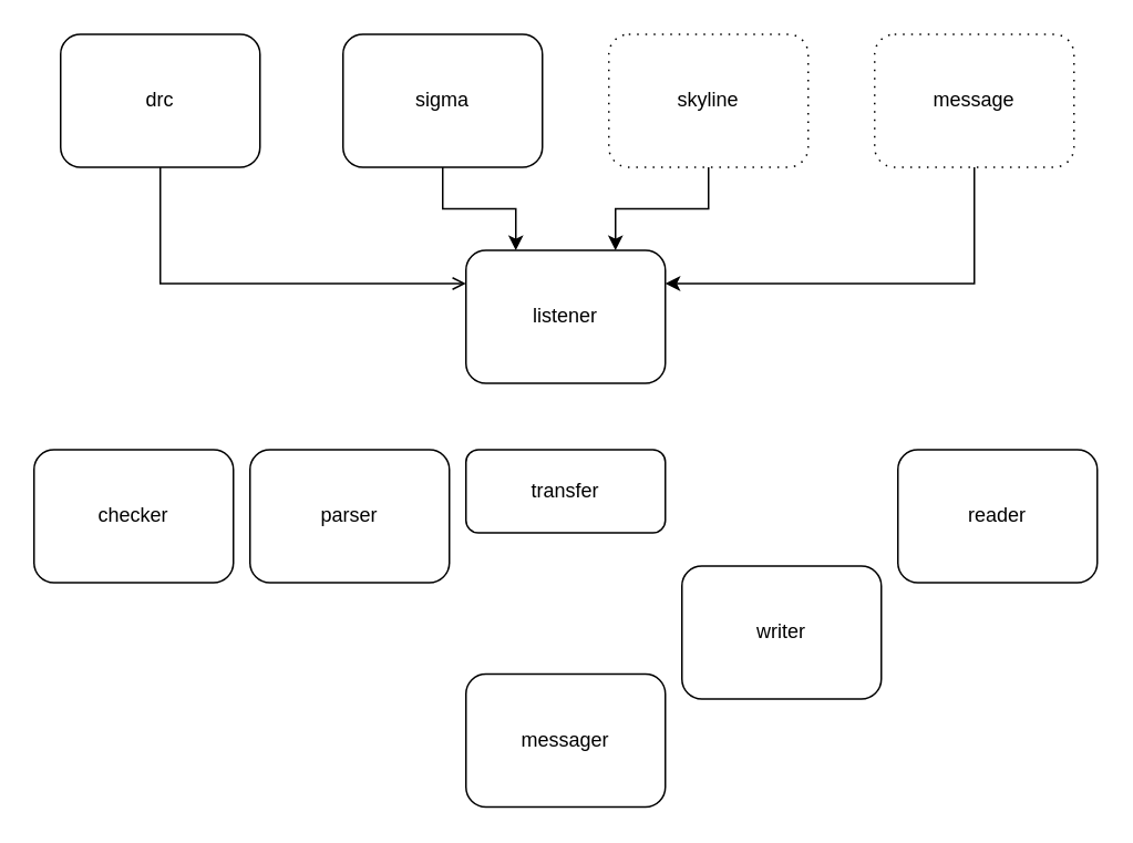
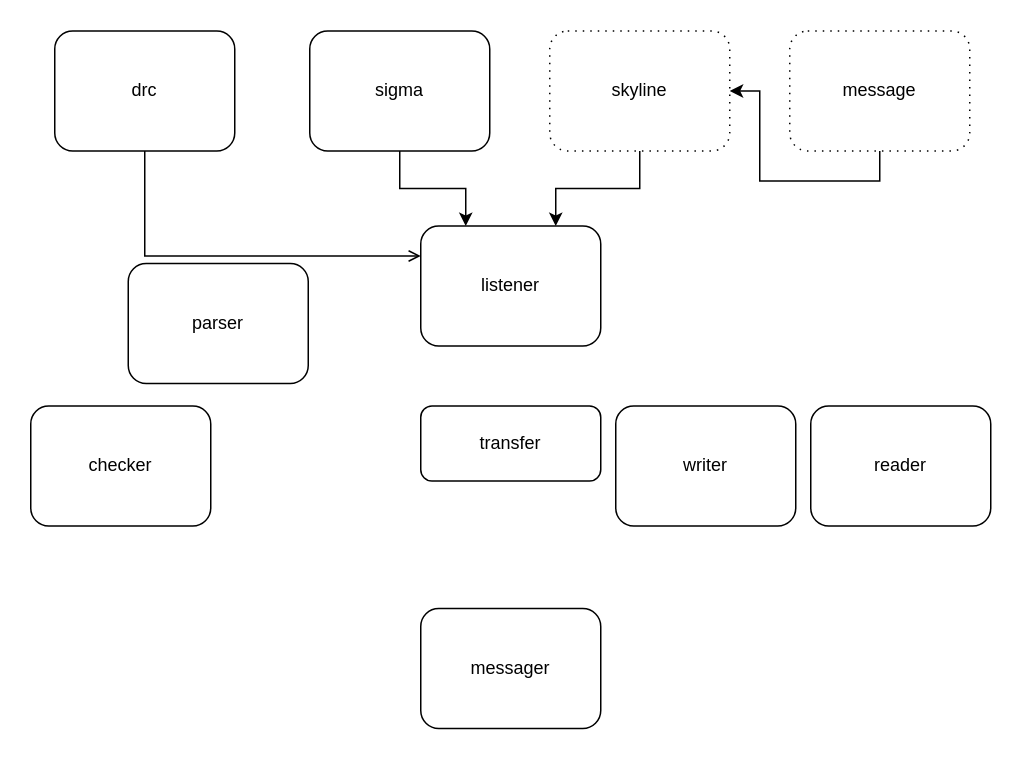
  <mxCell id="0" />
  <mxCell id="1" parent="0" />
- <mxCell id="2" style="edgeStyle=orthogonalEdgeStyle;rounded=0;orthogonalLoop=1;jettySize=auto;html=1;exitX=0.5;exitY=1;exitDx=0;exitDy=0;entryX=1;entryY=0.25;entryDx=0;entryDy=0;" edge="1" parent="1" source="3" target="10"><mxGeometry relative="1" as="geometry" /></mxCell>
+ <mxCell id="2" style="edgeStyle=orthogonalEdgeStyle;rounded=0;orthogonalLoop=1;jettySize=auto;html=1;exitX=0.5;exitY=1;exitDx=0;exitDy=0;" edge="1" parent="1" source="3" target="5"><mxGeometry relative="1" as="geometry" /></mxCell>
  <mxCell id="3" value="message" style="shape=ext;rounded=1;html=1;whiteSpace=wrap;dashed=1;dashPattern=1 4;" vertex="1" parent="1"><mxGeometry x="526" y="20" width="120" height="80" as="geometry" /></mxCell>
  <mxCell id="4" style="edgeStyle=orthogonalEdgeStyle;rounded=0;orthogonalLoop=1;jettySize=auto;html=1;exitX=0.5;exitY=1;exitDx=0;exitDy=0;entryX=0.75;entryY=0;entryDx=0;entryDy=0;" edge="1" parent="1" source="5" target="10"><mxGeometry relative="1" as="geometry" /></mxCell>
  <mxCell id="5" value="skyline" style="shape=ext;rounded=1;html=1;whiteSpace=wrap;dashed=1;dashPattern=1 4;" vertex="1" parent="1"><mxGeometry x="366" y="20" width="120" height="80" as="geometry" /></mxCell>
  <mxCell id="6" style="edgeStyle=orthogonalEdgeStyle;rounded=0;orthogonalLoop=1;jettySize=auto;html=1;exitX=0.5;exitY=1;exitDx=0;exitDy=0;entryX=0.25;entryY=0;entryDx=0;entryDy=0;" edge="1" parent="1" source="7" target="10"><mxGeometry relative="1" as="geometry" /></mxCell>
  <mxCell id="7" value="sigma" style="shape=ext;rounded=1;html=1;whiteSpace=wrap;" vertex="1" parent="1"><mxGeometry x="206" y="20" width="120" height="80" as="geometry" /></mxCell>
  <mxCell id="8" style="edgeStyle=orthogonalEdgeStyle;rounded=0;orthogonalLoop=1;jettySize=auto;html=1;exitX=0.5;exitY=1;exitDx=0;exitDy=0;entryX=0;entryY=0.25;entryDx=0;entryDy=0;endArrow=open;" edge="1" parent="1" source="9" target="10"><mxGeometry relative="1" as="geometry" /></mxCell>
  <mxCell id="9" value="drc" style="shape=ext;rounded=1;html=1;whiteSpace=wrap;" vertex="1" parent="1"><mxGeometry x="36" y="20" width="120" height="80" as="geometry" /></mxCell>
  <mxCell id="10" value="listener" style="shape=ext;rounded=1;html=1;whiteSpace=wrap;" vertex="1" parent="1"><mxGeometry x="280" y="150" width="120" height="80" as="geometry" /></mxCell>
- <mxCell id="11" value="parser" style="shape=ext;rounded=1;html=1;whiteSpace=wrap;" vertex="1" parent="1"><mxGeometry x="150" y="270" width="120" height="80" as="geometry" /></mxCell>
+ <mxCell id="11" value="parser" style="shape=ext;rounded=1;html=1;whiteSpace=wrap;" vertex="1" parent="1"><mxGeometry x="85" y="175" width="120" height="80" as="geometry" /></mxCell>
  <mxCell id="12" value="transfer" style="shape=ext;rounded=1;html=1;whiteSpace=wrap;" vertex="1" parent="1"><mxGeometry x="280" y="270" width="120" height="50" as="geometry" /></mxCell>
  <mxCell id="13" value="messager" style="shape=ext;rounded=1;html=1;whiteSpace=wrap;" vertex="1" parent="1"><mxGeometry x="280" y="405" width="120" height="80" as="geometry" /></mxCell>
- <mxCell id="14" value="writer" style="shape=ext;rounded=1;html=1;whiteSpace=wrap;" vertex="1" parent="1"><mxGeometry x="410" y="340" width="120" height="80" as="geometry" /></mxCell>
+ <mxCell id="14" value="writer" style="shape=ext;rounded=1;html=1;whiteSpace=wrap;" vertex="1" parent="1"><mxGeometry x="410" y="270" width="120" height="80" as="geometry" /></mxCell>
  <mxCell id="15" value="checker" style="shape=ext;rounded=1;html=1;whiteSpace=wrap;" vertex="1" parent="1"><mxGeometry x="20" y="270" width="120" height="80" as="geometry" /></mxCell>
  <mxCell id="16" value="reader" style="shape=ext;rounded=1;html=1;whiteSpace=wrap;" vertex="1" parent="1"><mxGeometry x="540" y="270" width="120" height="80" as="geometry" /></mxCell>
